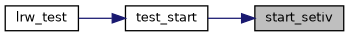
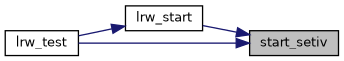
  digraph {
    rankdir=RL
    node [color=black fillcolor=white fontname=Helvetica fontsize=10 shape=record style=filled]
    edge [color=midnightblue dir=back fontname=Helvetica fontsize=10 labelfontname=Helvetica labelfontsize=10 style=solid]
    n1 [fillcolor=grey75 fontcolor=black height=0.2 label=start_setiv width=0.4]
-   n2 [height=0.2 label=test_start width=0.4]
+   n2 [height=0.2 label=lrw_start width=0.4]
    n3 [height=0.2 label=lrw_test width=0.4]
    n1 -> n2
+   n1 -> n3
    n2 -> n3
  }
